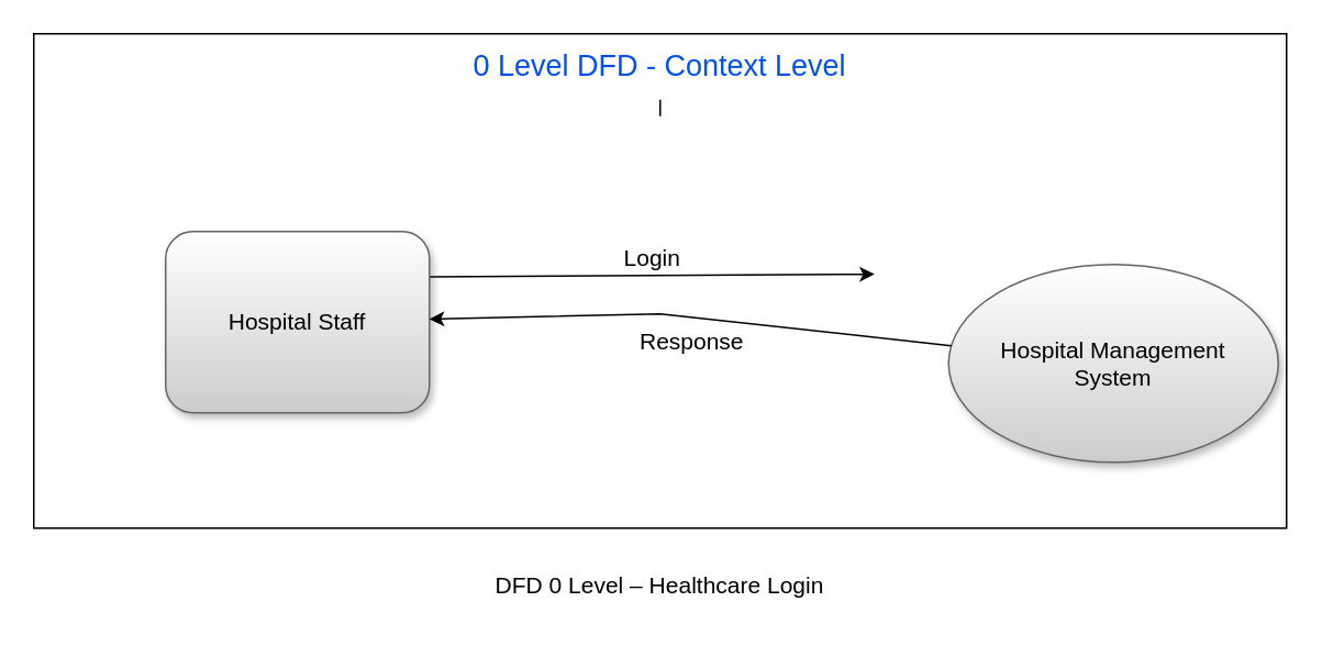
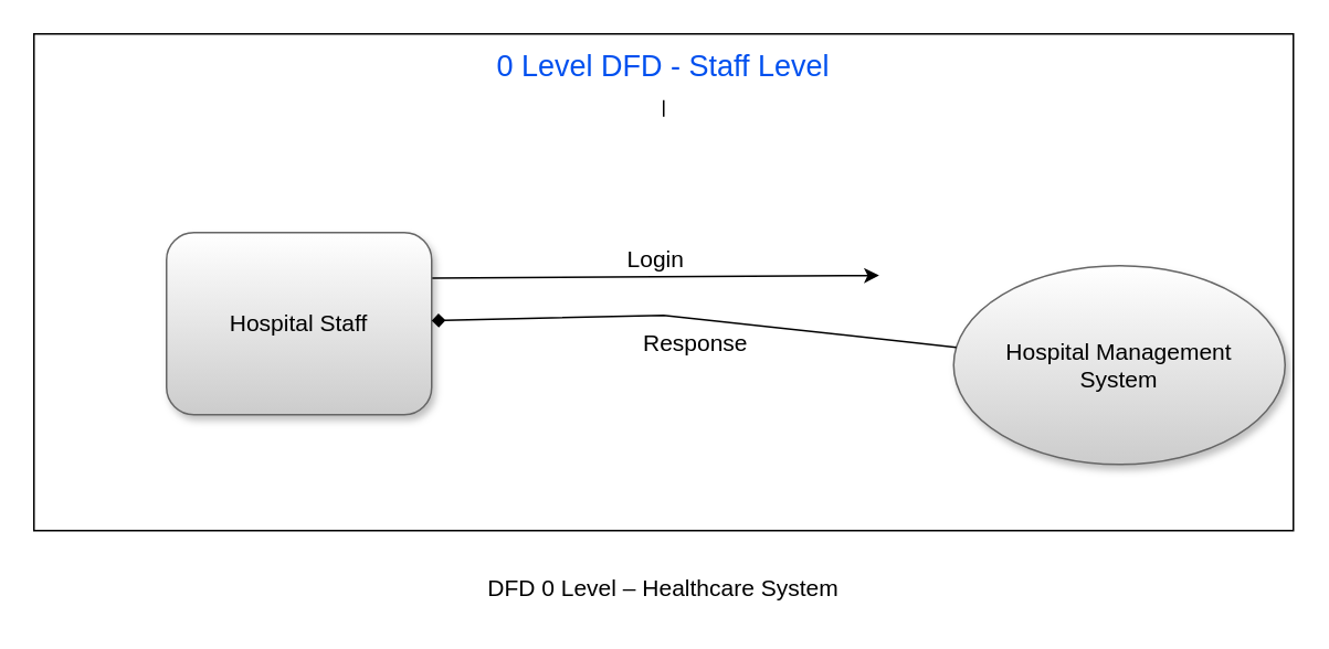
  <mxCell id="0" />
  <mxCell id="1" parent="0" />
  <mxCell id="2" value="" style="shape=rectangle;whiteSpace=wrap;html=1;strokeColor=#000000;fillColor=none;" parent="1" vertex="1"><mxGeometry x="20" y="20" width="760" height="300" as="geometry" /></mxCell>
  <mxCell id="3" value="" style="line;strokeWidth=1;direction=south;html=1;strokeColor=#000000;" parent="2" vertex="1"><mxGeometry y="40" width="760" height="10" as="geometry" /></mxCell>
  <mxCell id="4" value="Login" style="edgeStyle=none;endArrow=classic;html=1;rounded=0;fontSize=14;align=center;verticalAlign=bottom;exitX=1;exitY=0.25;exitDx=0;exitDy=0;" parent="2" source="6" edge="1"><mxGeometry relative="1" as="geometry"><mxPoint x="249.96" y="139.998" as="sourcePoint" /><mxPoint x="510.032" y="145.909" as="targetPoint" /></mxGeometry></mxCell>
- <mxCell id="5" value="0 Level DFD - Context Level" style="text;html=1;strokeColor=none;fillColor=none;align=center;verticalAlign=middle;whiteSpace=wrap;rounded=0;fontColor=#0050EF;fontSize=18;" parent="1" vertex="1"><mxGeometry x="250" y="25" width="300" height="30" as="geometry" /></mxCell>
+ <mxCell id="5" value="0 Level DFD - Staff Level" style="text;html=1;strokeColor=none;fillColor=none;align=center;verticalAlign=middle;whiteSpace=wrap;rounded=0;fontColor=#0050EF;fontSize=18;" parent="1" vertex="1"><mxGeometry x="250" y="25" width="300" height="30" as="geometry" /></mxCell>
  <mxCell id="6" value="Hospital Staff" style="rounded=1;whiteSpace=wrap;html=1;shadow=1;gradientColor=#CCCCCC;fillColor=#FFFFFF;strokeColor=#666666;gradientDirection=south;fontSize=14;" parent="1" vertex="1"><mxGeometry x="100" y="140" width="160" height="110" as="geometry" /></mxCell>
  <mxCell id="7" value="Hospital Management&lt;br&gt;System" style="ellipse;whiteSpace=wrap;html=1;shadow=1;gradientColor=#CCCCCC;fillColor=#FFFFFF;strokeColor=#666666;gradientDirection=south;fontSize=14;" parent="1" vertex="1"><mxGeometry x="575" y="160" width="200" height="120" as="geometry" /></mxCell>
- <mxCell id="8" value="Response" style="edgeStyle=none;endArrow=classic;html=1;rounded=0;fontSize=14;align=center;verticalAlign=top;" parent="1" source="7" target="6" edge="1"><mxGeometry relative="1" as="geometry"><mxPoint x="480" y="230" as="sourcePoint" /><mxPoint x="300" y="230" as="targetPoint" /><Array as="points"><mxPoint x="400" y="190" /></Array></mxGeometry></mxCell>
- <mxCell id="9" value="DFD 0 Level – Healthcare Login" style="text;html=1;strokeColor=none;fillColor=none;align=center;verticalAlign=middle;whiteSpace=wrap;rounded=0;fontSize=14;" parent="1" vertex="1"><mxGeometry x="200" y="340" width="400" height="30" as="geometry" /></mxCell>
+ <mxCell id="8" value="Response" style="edgeStyle=none;endArrow=diamond;html=1;rounded=0;fontSize=14;align=center;verticalAlign=top;" parent="1" source="7" target="6" edge="1"><mxGeometry relative="1" as="geometry"><mxPoint x="480" y="230" as="sourcePoint" /><mxPoint x="300" y="230" as="targetPoint" /><Array as="points"><mxPoint x="400" y="190" /></Array></mxGeometry></mxCell>
+ <mxCell id="9" value="DFD 0 Level – Healthcare System" style="text;html=1;strokeColor=none;fillColor=none;align=center;verticalAlign=middle;whiteSpace=wrap;rounded=0;fontSize=14;" parent="1" vertex="1"><mxGeometry x="200" y="340" width="400" height="30" as="geometry" /></mxCell>
